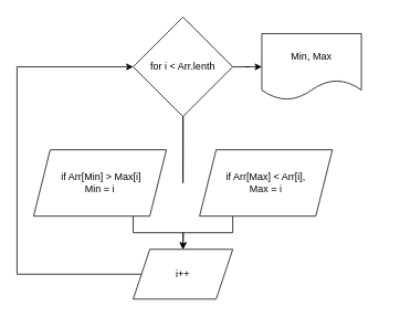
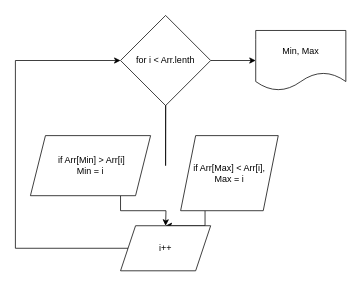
  <mxCell id="0" />
  <mxCell id="1" parent="0" />
  <mxCell id="2" style="edgeStyle=orthogonalEdgeStyle;rounded=0;orthogonalLoop=1;jettySize=auto;html=1;exitX=0.5;exitY=1;exitDx=0;exitDy=0;" parent="1" source="9" edge="1"><mxGeometry relative="1" as="geometry"><mxPoint x="220.241" y="100" as="targetPoint" /><Array as="points"><mxPoint x="220" y="220" /><mxPoint x="220" y="220" /></Array></mxGeometry></mxCell>
- <mxCell id="3" value="Min, Max" style="shape=document;whiteSpace=wrap;html=1;boundedLbl=1;" parent="1" vertex="1"><mxGeometry x="315" y="40" width="120" height="80" as="geometry" /></mxCell>
+ <mxCell id="3" value="Min, Max" style="shape=document;whiteSpace=wrap;html=1;boundedLbl=1;" parent="1" vertex="1"><mxGeometry x="340" y="40" width="120" height="80" as="geometry" /></mxCell>
  <mxCell id="4" style="edgeStyle=orthogonalEdgeStyle;rounded=0;orthogonalLoop=1;jettySize=auto;html=1;exitX=0.25;exitY=1;exitDx=0;exitDy=0;entryX=0.5;entryY=0;entryDx=0;entryDy=0;" parent="1" source="5" target="11" edge="1"><mxGeometry relative="1" as="geometry" /></mxCell>
- <mxCell id="5" value="if Arr[Max] &amp;lt; Arr[i],&lt;br&gt;Max = i" style="shape=parallelogram;perimeter=parallelogramPerimeter;whiteSpace=wrap;html=1;fixedSize=1;" parent="1" vertex="1"><mxGeometry x="240" y="180" width="160" height="80" as="geometry" /></mxCell>
+ <mxCell id="5" value="if Arr[Max] &amp;lt; Arr[i],&lt;br&gt;Max = i" style="shape=parallelogram;perimeter=parallelogramPerimeter;whiteSpace=wrap;html=1;fixedSize=1;" parent="1" vertex="1"><mxGeometry x="240" y="180" width="130" height="100" as="geometry" /></mxCell>
  <mxCell id="6" style="edgeStyle=orthogonalEdgeStyle;rounded=0;orthogonalLoop=1;jettySize=auto;html=1;exitX=0.75;exitY=1;exitDx=0;exitDy=0;" parent="1" source="7" edge="1"><mxGeometry relative="1" as="geometry"><mxPoint x="220" y="300" as="targetPoint" /></mxGeometry></mxCell>
- <mxCell id="7" value="&amp;nbsp;if Arr[Min] &amp;gt; Max[i]&lt;br&gt;Min = i" style="shape=parallelogram;perimeter=parallelogramPerimeter;whiteSpace=wrap;html=1;fixedSize=1;" parent="1" vertex="1"><mxGeometry x="40" y="180" width="160" height="80" as="geometry" /></mxCell>
+ <mxCell id="7" value="&amp;nbsp;if Arr[Min] &amp;gt; Arr[i]&lt;br&gt;Min = i" style="shape=parallelogram;perimeter=parallelogramPerimeter;whiteSpace=wrap;html=1;fixedSize=1;" parent="1" vertex="1"><mxGeometry x="40" y="180" width="160" height="80" as="geometry" /></mxCell>
  <mxCell id="8" value="" style="edgeStyle=orthogonalEdgeStyle;rounded=0;orthogonalLoop=1;jettySize=auto;html=1;" parent="1" source="9" target="3" edge="1"><mxGeometry relative="1" as="geometry" /></mxCell>
  <mxCell id="9" value="for i &amp;lt; Arr.lenth" style="rhombus;whiteSpace=wrap;html=1;" parent="1" vertex="1"><mxGeometry x="160" y="20" width="120" height="120" as="geometry" /></mxCell>
  <mxCell id="10" style="edgeStyle=orthogonalEdgeStyle;rounded=0;orthogonalLoop=1;jettySize=auto;html=1;" parent="1" source="11" edge="1"><mxGeometry relative="1" as="geometry"><mxPoint x="160" y="80" as="targetPoint" /><Array as="points"><mxPoint x="20" y="330" /><mxPoint x="20" y="80" /></Array></mxGeometry></mxCell>
  <mxCell id="11" value="i++" style="shape=parallelogram;perimeter=parallelogramPerimeter;whiteSpace=wrap;html=1;fixedSize=1;" parent="1" vertex="1"><mxGeometry x="160" y="300" width="120" height="60" as="geometry" /></mxCell>
